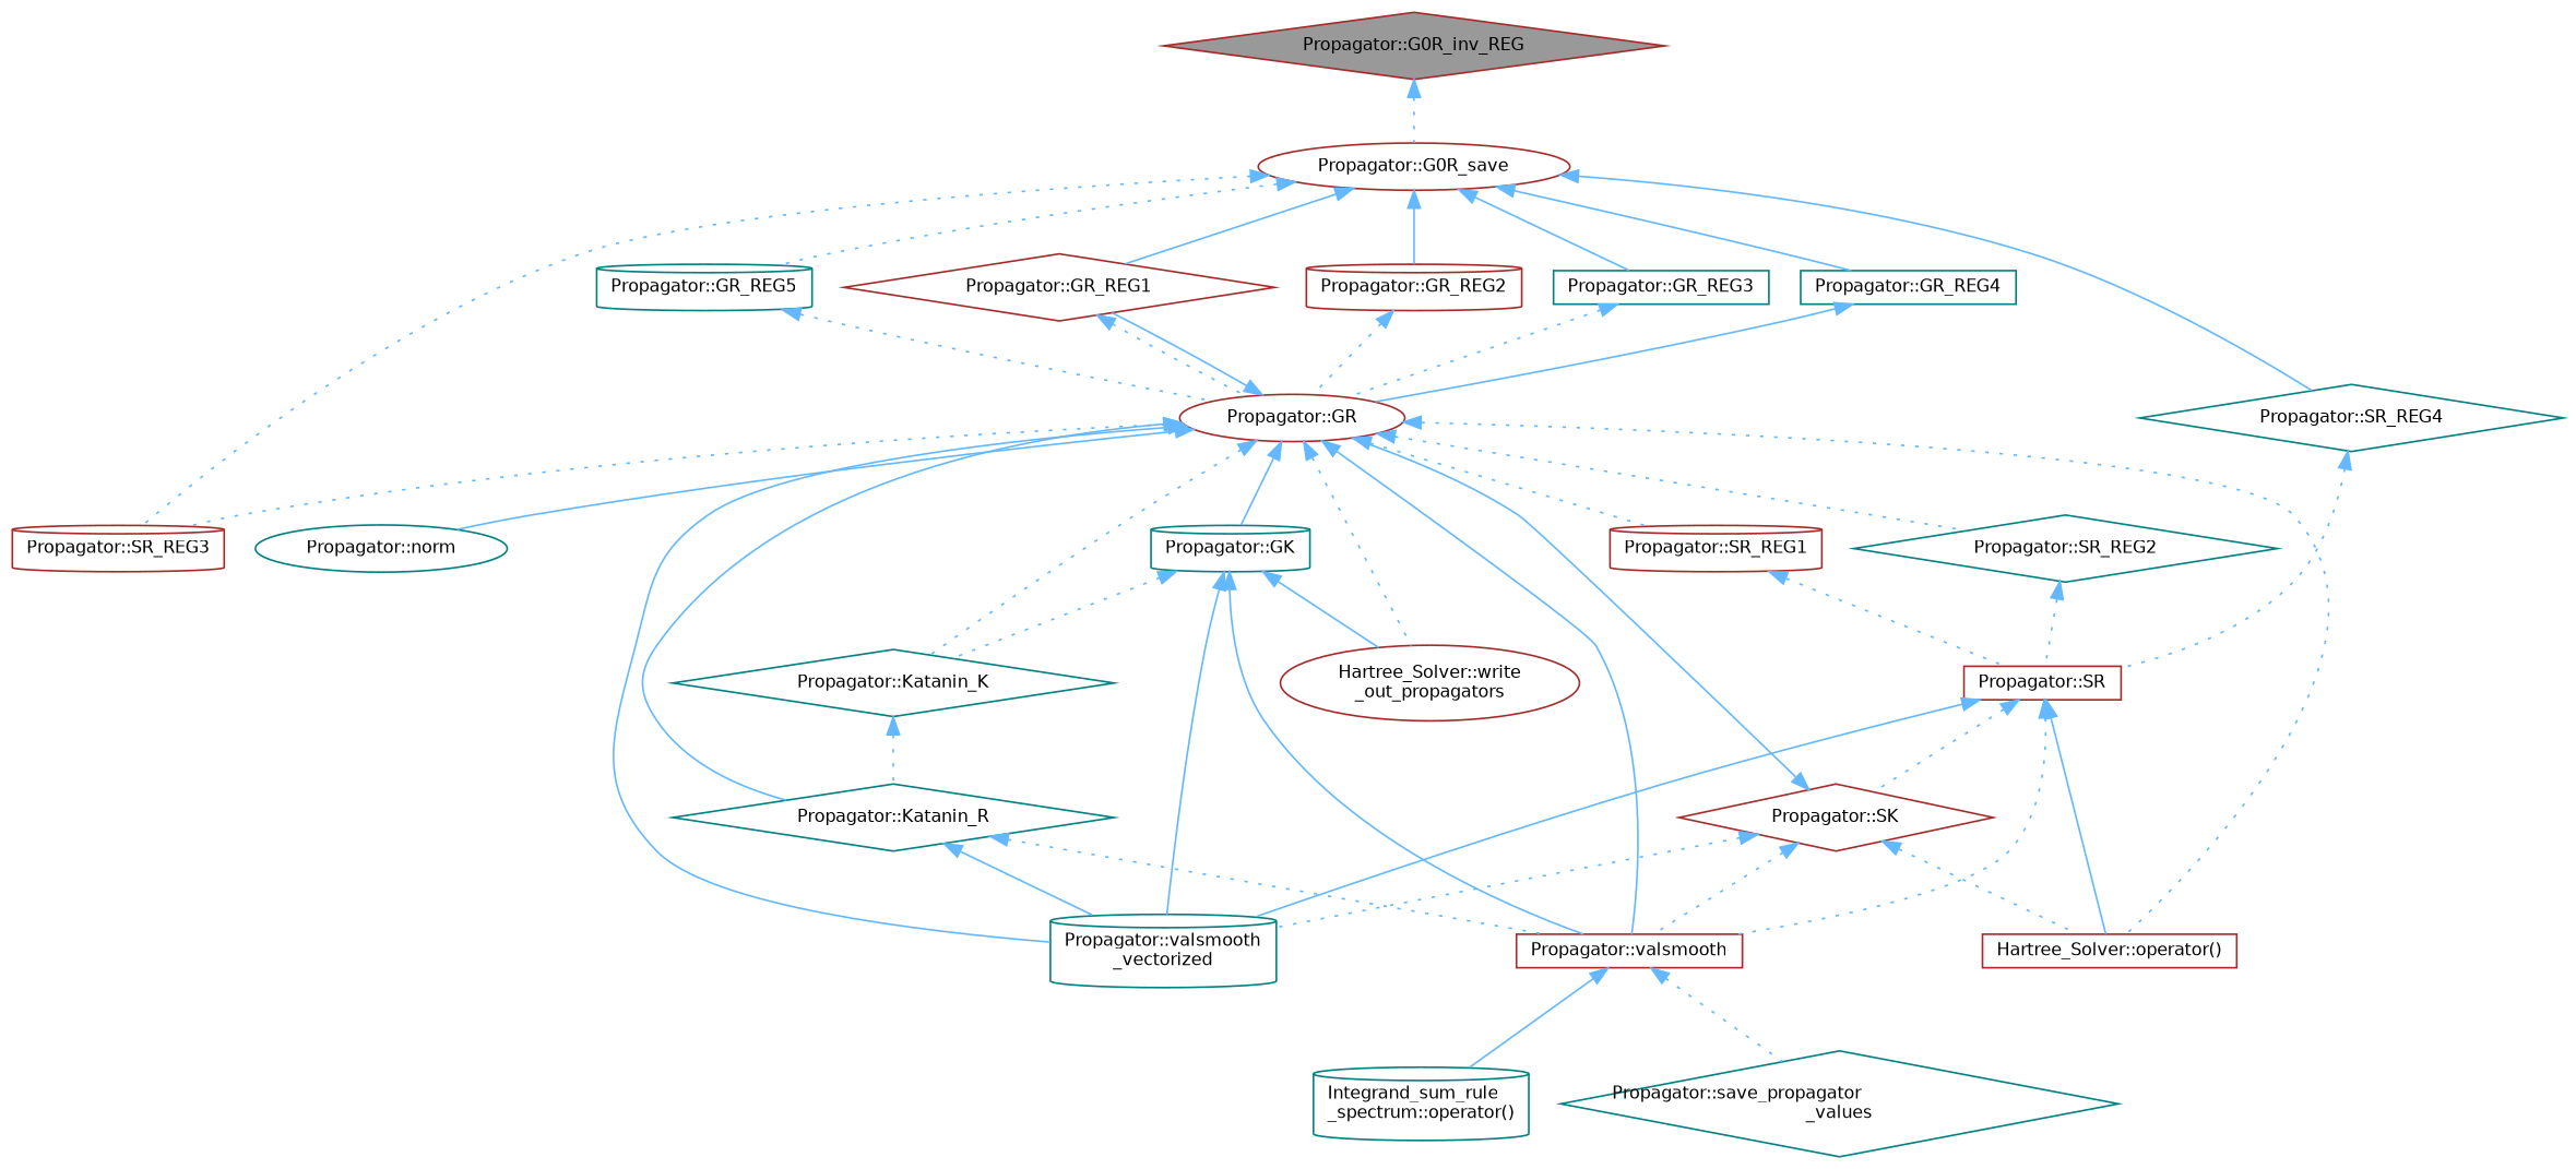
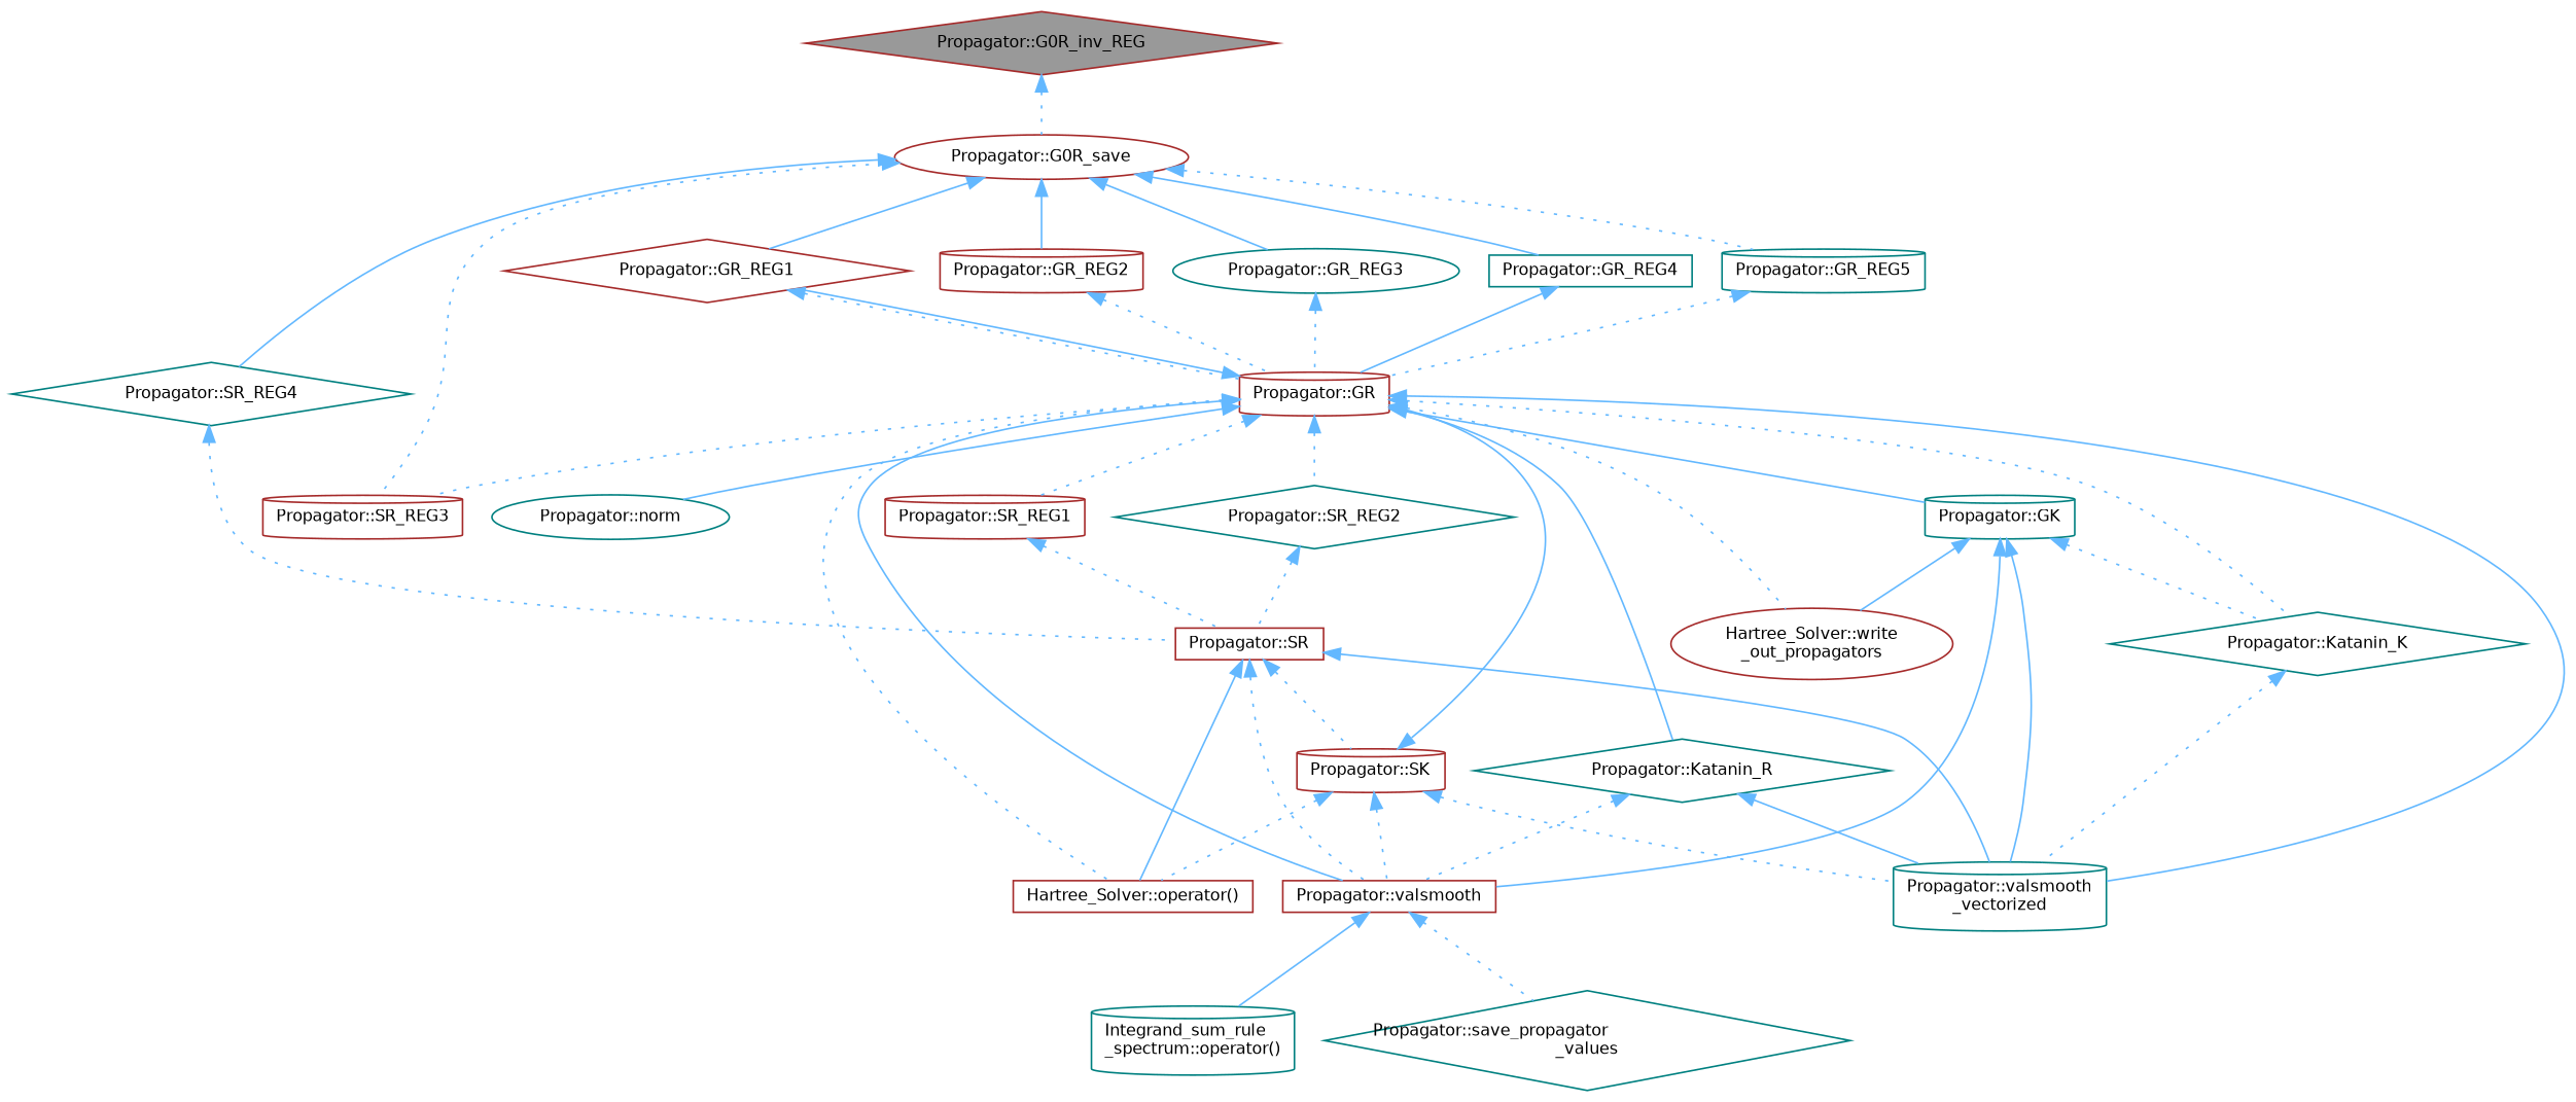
  digraph {
    rankdir=TB
    node [color=brown fillcolor=white fontname=Helvetica fontsize=10 shape=diamond style=filled]
    edge [color=steelblue1 dir=back fontname=Helvetica fontsize=10 labelfontname=Helvetica labelfontsize=10 style=dotted]
    n1 [fillcolor=grey60 fontcolor=black height=0.2 label="Propagator::G0R_inv_REG" width=0.4]
    n2 [height=0.2 label="Propagator::G0R_save" shape=ellipse width=0.4]
    n3 [height=0.2 label="Propagator::GR_REG1" width=0.4]
    n4 [height=0.2 label="Propagator::SR_REG3" shape=cylinder width=0.4]
    n5 [height=0.2 label="Propagator::GR_REG2" shape=cylinder width=0.4]
-   n6 [color=teal height=0.2 label="Propagator::GR_REG3" shape=box width=0.4]
+   n6 [color=teal height=0.2 label="Propagator::GR_REG3" shape=ellipse width=0.4]
    n7 [color=teal height=0.2 label="Propagator::GR_REG4" shape=box width=0.4]
    n8 [color=teal height=0.2 label="Propagator::GR_REG5" shape=cylinder width=0.4]
    n9 [color=teal height=0.2 label="Propagator::SR_REG4" width=0.4]
-   n10 [height=0.2 label="Propagator::GR" shape=ellipse width=0.4]
+   n10 [height=0.2 label="Propagator::GR" shape=cylinder width=0.4]
    n11 [height=0.2 label="Propagator::SR" shape=box width=0.4]
    n12 [color=teal height=0.2 label="Propagator::GK" shape=cylinder width=0.4]
    n13 [color=teal height=0.2 label="Propagator::Katanin_K" width=0.4]
    n14 [height=0.2 label="Propagator::valsmooth" shape=box width=0.4]
    n15 [color=teal height=0.2 label="Propagator::valsmooth\l_vectorized" shape=cylinder width=0.4]
    n16 [height=0.2 label="Hartree_Solver::write\l_out_propagators" shape=ellipse width=0.4]
    n17 [color=teal height=0.2 label="Propagator::Katanin_R" width=0.4]
    n18 [color=teal height=0.2 label="Propagator::norm" shape=ellipse width=0.4]
    n19 [height=0.2 label="Hartree_Solver::operator()" shape=box width=0.4]
    n20 [height=0.2 label="Propagator::SR_REG1" shape=cylinder width=0.4]
    n21 [color=teal height=0.2 label="Propagator::SR_REG2" width=0.4]
    n22 [color=teal height=0.2 label="Integrand_sum_rule\l_spectrum::operator()" shape=cylinder width=0.4]
    n23 [color=teal height=0.2 label="Propagator::save_propagator\l_values" width=0.4]
-   n24 [height=0.2 label="Propagator::SK" width=0.4]
+   n24 [height=0.2 label="Propagator::SK" shape=cylinder width=0.4]
    n1 -> n2
    n2 -> n3 [style=solid]
    n2 -> n4
    n2 -> n5 [style=solid]
    n2 -> n6 [style=solid]
    n2 -> n7 [style=solid]
    n2 -> n8
    n2 -> n9 [style=solid]
    n3 -> n10
    n5 -> n10
    n6 -> n10
    n7 -> n10 [style=solid]
    n8 -> n10
    n9 -> n11
    n10 -> n3 [style=solid]
    n10 -> n4
    n10 -> n12 [style=solid]
    n10 -> n13
    n10 -> n14 [style=solid]
    n10 -> n15 [style=solid]
    n10 -> n16
    n10 -> n17 [style=solid]
    n10 -> n18 [style=solid]
    n10 -> n19
    n10 -> n20
    n10 -> n21
    n11 -> n14
    n11 -> n15 [style=solid]
    n11 -> n19 [style=solid]
    n11 -> n24
    n12 -> n13
    n12 -> n14 [style=solid]
    n12 -> n15 [style=solid]
    n12 -> n16 [style=solid]
-   n13 -> n17
+   n13 -> n15
    n14 -> n22 [style=solid]
    n14 -> n23
    n17 -> n14
    n17 -> n15 [style=solid]
    n20 -> n11
    n21 -> n11
    n24 -> n10 [style=solid]
    n24 -> n14
    n24 -> n15
    n24 -> n19
  }
